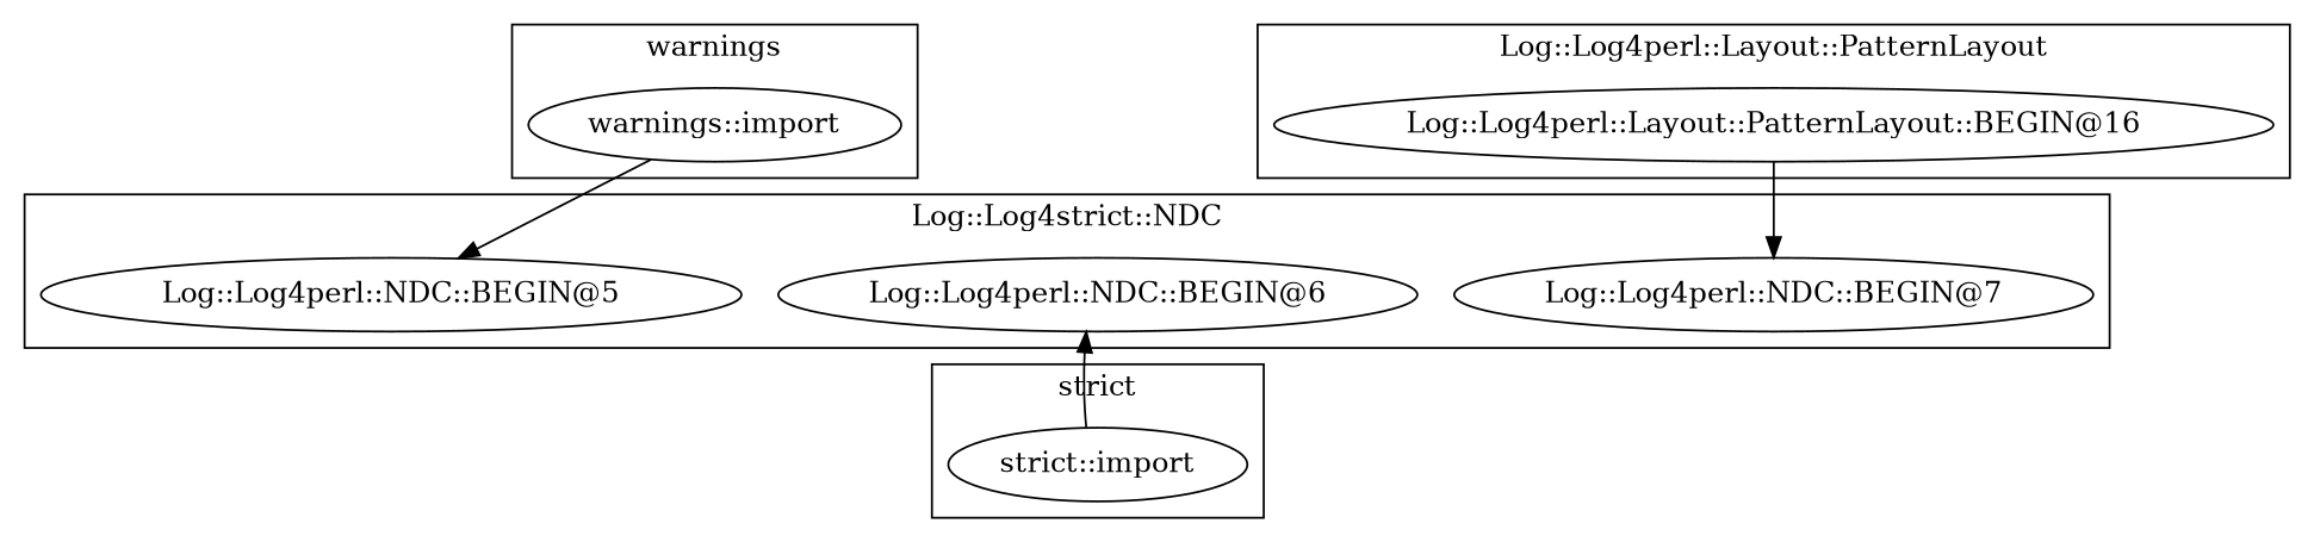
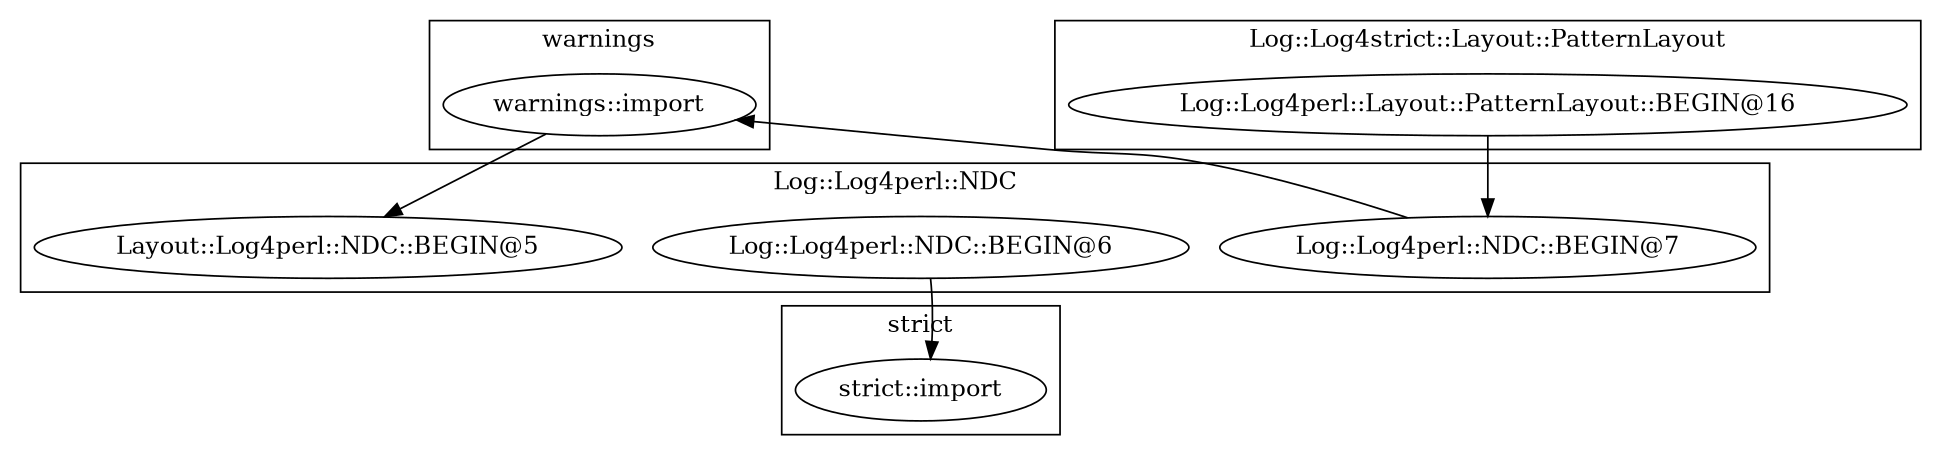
  digraph {
    "warnings::import"
-   "Log::Log4perl::NDC::BEGIN@5"
+   "Log::Log4perl::NDC::BEGIN@5" [label="Layout::Log4perl::NDC::BEGIN@5"]
    "Log::Log4perl::NDC::BEGIN@6"
    "Log::Log4perl::NDC::BEGIN@7"
    "Log::Log4perl::Layout::PatternLayout::BEGIN@16"
    "strict::import"
    subgraph cluster_1 {
      label=warnings
      "warnings::import"
    }
    subgraph cluster_2 {
-     label="Log::Log4strict::NDC"
+     label="Log::Log4perl::NDC"
      "Log::Log4perl::NDC::BEGIN@5"
      "Log::Log4perl::NDC::BEGIN@6"
      "Log::Log4perl::NDC::BEGIN@7"
    }
    subgraph cluster_3 {
-     label="Log::Log4perl::Layout::PatternLayout"
+     label="Log::Log4strict::Layout::PatternLayout"
      "Log::Log4perl::Layout::PatternLayout::BEGIN@16"
    }
    subgraph cluster_4 {
      label="strict"
      "strict::import"
    }
    "warnings::import" -> "Log::Log4perl::NDC::BEGIN@5"
-   "strict::import" -> "Log::Log4perl::NDC::BEGIN@6"
+   "Log::Log4perl::NDC::BEGIN@6" -> "strict::import"
+   "Log::Log4perl::NDC::BEGIN@7" -> "warnings::import"
    "Log::Log4perl::Layout::PatternLayout::BEGIN@16" -> "Log::Log4perl::NDC::BEGIN@7"
  }
